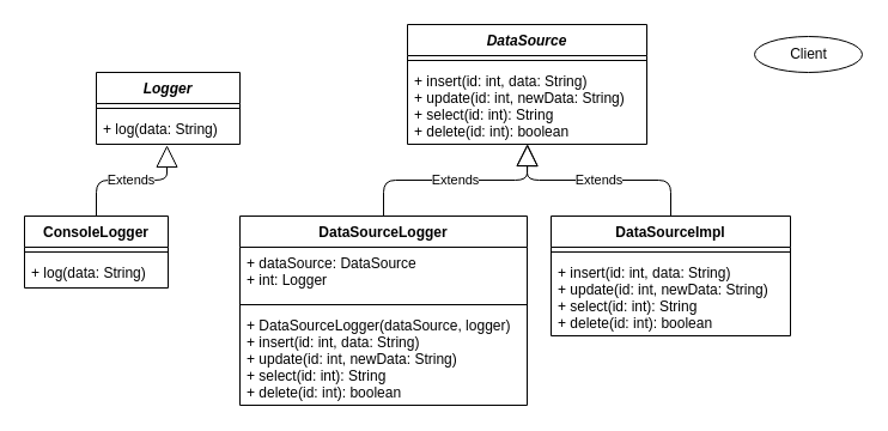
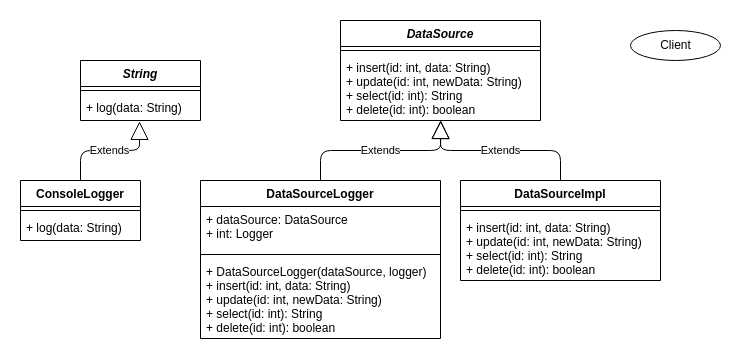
  <mxCell id="0" />
  <mxCell id="1" parent="0" />
  <mxCell id="2" value="DataSource" style="swimlane;fontStyle=3;align=center;verticalAlign=top;childLayout=stackLayout;horizontal=1;startSize=26;horizontalStack=0;resizeParent=1;resizeParentMax=0;resizeLast=0;collapsible=1;marginBottom=0;" vertex="1" parent="1"><mxGeometry x="340" y="20" width="200" height="100" as="geometry" /></mxCell>
  <mxCell id="3" value="" style="line;strokeWidth=1;fillColor=none;align=left;verticalAlign=middle;spacingTop=-1;spacingLeft=3;spacingRight=3;rotatable=0;labelPosition=right;points=[];portConstraint=eastwest;" vertex="1" parent="2"><mxGeometry y="26" width="200" height="8" as="geometry" /></mxCell>
  <mxCell id="4" value="+ insert(id: int, data: String)&#10;+ update(id: int, newData: String)&#10;+ select(id: int): String&#10;+ delete(id: int): boolean" style="text;strokeColor=none;fillColor=none;align=left;verticalAlign=top;spacingLeft=4;spacingRight=4;overflow=hidden;rotatable=0;points=[[0,0.5],[1,0.5]];portConstraint=eastwest;" vertex="1" parent="2"><mxGeometry y="34" width="200" height="66" as="geometry" /></mxCell>
  <mxCell id="5" value="DataSourceImpl" style="swimlane;fontStyle=1;align=center;verticalAlign=top;childLayout=stackLayout;horizontal=1;startSize=26;horizontalStack=0;resizeParent=1;resizeParentMax=0;resizeLast=0;collapsible=1;marginBottom=0;" vertex="1" parent="1"><mxGeometry x="460" y="180" width="200" height="100" as="geometry" /></mxCell>
  <mxCell id="6" value="" style="line;strokeWidth=1;fillColor=none;align=left;verticalAlign=middle;spacingTop=-1;spacingLeft=3;spacingRight=3;rotatable=0;labelPosition=right;points=[];portConstraint=eastwest;" vertex="1" parent="5"><mxGeometry y="26" width="200" height="8" as="geometry" /></mxCell>
  <mxCell id="7" value="+ insert(id: int, data: String)&#10;+ update(id: int, newData: String)&#10;+ select(id: int): String&#10;+ delete(id: int): boolean" style="text;strokeColor=none;fillColor=none;align=left;verticalAlign=top;spacingLeft=4;spacingRight=4;overflow=hidden;rotatable=0;points=[[0,0.5],[1,0.5]];portConstraint=eastwest;" vertex="1" parent="5"><mxGeometry y="34" width="200" height="66" as="geometry" /></mxCell>
  <mxCell id="8" value="Extends" style="endArrow=block;endSize=16;endFill=0;html=1;exitX=0.5;exitY=0;exitDx=0;exitDy=0;" edge="1" parent="1" source="5"><mxGeometry width="160" relative="1" as="geometry"><mxPoint x="260" y="300" as="sourcePoint" /><mxPoint x="440" y="120" as="targetPoint" /><Array as="points"><mxPoint x="560" y="150" /><mxPoint x="440" y="150" /></Array></mxGeometry></mxCell>
  <mxCell id="9" value="Extends" style="endArrow=block;endSize=16;endFill=0;html=1;entryX=0.502;entryY=0.999;entryDx=0;entryDy=0;entryPerimeter=0;exitX=0.5;exitY=0;exitDx=0;exitDy=0;" edge="1" parent="1" source="10" target="4"><mxGeometry width="160" relative="1" as="geometry"><mxPoint x="320" y="180" as="sourcePoint" /><mxPoint x="440" y="140" as="targetPoint" /><Array as="points"><mxPoint x="320" y="150" /><mxPoint x="440" y="150" /></Array></mxGeometry></mxCell>
  <mxCell id="10" value="DataSourceLogger" style="swimlane;fontStyle=1;align=center;verticalAlign=top;childLayout=stackLayout;horizontal=1;startSize=26;horizontalStack=0;resizeParent=1;resizeParentMax=0;resizeLast=0;collapsible=1;marginBottom=0;" vertex="1" parent="1"><mxGeometry x="200" y="180" width="240" height="158" as="geometry" /></mxCell>
  <mxCell id="11" value="+ dataSource: DataSource&#10;+ int: Logger" style="text;strokeColor=none;fillColor=none;align=left;verticalAlign=top;spacingLeft=4;spacingRight=4;overflow=hidden;rotatable=0;points=[[0,0.5],[1,0.5]];portConstraint=eastwest;" vertex="1" parent="10"><mxGeometry y="26" width="240" height="44" as="geometry" /></mxCell>
  <mxCell id="12" value="" style="line;strokeWidth=1;fillColor=none;align=left;verticalAlign=middle;spacingTop=-1;spacingLeft=3;spacingRight=3;rotatable=0;labelPosition=right;points=[];portConstraint=eastwest;" vertex="1" parent="10"><mxGeometry y="70" width="240" height="8" as="geometry" /></mxCell>
  <mxCell id="13" value="+ DataSourceLogger(dataSource, logger)&#10;+ insert(id: int, data: String)&#10;+ update(id: int, newData: String)&#10;+ select(id: int): String&#10;+ delete(id: int): boolean" style="text;strokeColor=none;fillColor=none;align=left;verticalAlign=top;spacingLeft=4;spacingRight=4;overflow=hidden;rotatable=0;points=[[0,0.5],[1,0.5]];portConstraint=eastwest;" vertex="1" parent="10"><mxGeometry y="78" width="240" height="80" as="geometry" /></mxCell>
- <mxCell id="14" value="Logger" style="swimlane;fontStyle=3;align=center;verticalAlign=top;childLayout=stackLayout;horizontal=1;startSize=26;horizontalStack=0;resizeParent=1;resizeParentMax=0;resizeLast=0;collapsible=1;marginBottom=0;" vertex="1" parent="1"><mxGeometry x="80" y="60" width="120" height="60" as="geometry" /></mxCell>
+ <mxCell id="14" value="String" style="swimlane;fontStyle=3;align=center;verticalAlign=top;childLayout=stackLayout;horizontal=1;startSize=26;horizontalStack=0;resizeParent=1;resizeParentMax=0;resizeLast=0;collapsible=1;marginBottom=0;" vertex="1" parent="1"><mxGeometry x="80" y="60" width="120" height="60" as="geometry" /></mxCell>
  <mxCell id="15" value="" style="line;strokeWidth=1;fillColor=none;align=left;verticalAlign=middle;spacingTop=-1;spacingLeft=3;spacingRight=3;rotatable=0;labelPosition=right;points=[];portConstraint=eastwest;" vertex="1" parent="14"><mxGeometry y="26" width="120" height="8" as="geometry" /></mxCell>
  <mxCell id="16" value="+ log(data: String)" style="text;strokeColor=none;fillColor=none;align=left;verticalAlign=top;spacingLeft=4;spacingRight=4;overflow=hidden;rotatable=0;points=[[0,0.5],[1,0.5]];portConstraint=eastwest;" vertex="1" parent="14"><mxGeometry y="34" width="120" height="26" as="geometry" /></mxCell>
  <mxCell id="17" value="ConsoleLogger" style="swimlane;fontStyle=1;align=center;verticalAlign=top;childLayout=stackLayout;horizontal=1;startSize=26;horizontalStack=0;resizeParent=1;resizeParentMax=0;resizeLast=0;collapsible=1;marginBottom=0;" vertex="1" parent="1"><mxGeometry y="180" width="120" height="60" as="geometry" x="20" /></mxCell>
  <mxCell id="18" value="" style="line;strokeWidth=1;fillColor=none;align=left;verticalAlign=middle;spacingTop=-1;spacingLeft=3;spacingRight=3;rotatable=0;labelPosition=right;points=[];portConstraint=eastwest;" vertex="1" parent="17"><mxGeometry y="26" width="120" height="8" as="geometry" /></mxCell>
  <mxCell id="19" value="+ log(data: String)" style="text;strokeColor=none;fillColor=none;align=left;verticalAlign=top;spacingLeft=4;spacingRight=4;overflow=hidden;rotatable=0;points=[[0,0.5],[1,0.5]];portConstraint=eastwest;" vertex="1" parent="17"><mxGeometry y="34" width="120" height="26" as="geometry" /></mxCell>
  <mxCell id="20" value="Extends" style="endArrow=block;endSize=16;endFill=0;html=1;entryX=0.492;entryY=1.033;entryDx=0;entryDy=0;entryPerimeter=0;exitX=0.5;exitY=0;exitDx=0;exitDy=0;" edge="1" parent="1" source="17" target="16"><mxGeometry width="160" relative="1" as="geometry"><mxPoint x="160" y="180" as="sourcePoint" /><mxPoint x="320" y="180" as="targetPoint" /><Array as="points"><mxPoint x="80" y="150" /><mxPoint x="139" y="150" /></Array></mxGeometry></mxCell>
  <mxCell id="21" value="Client" style="ellipse;html=1;" vertex="1" parent="1"><mxGeometry x="630" y="30" width="90" height="30" as="geometry" /></mxCell>
